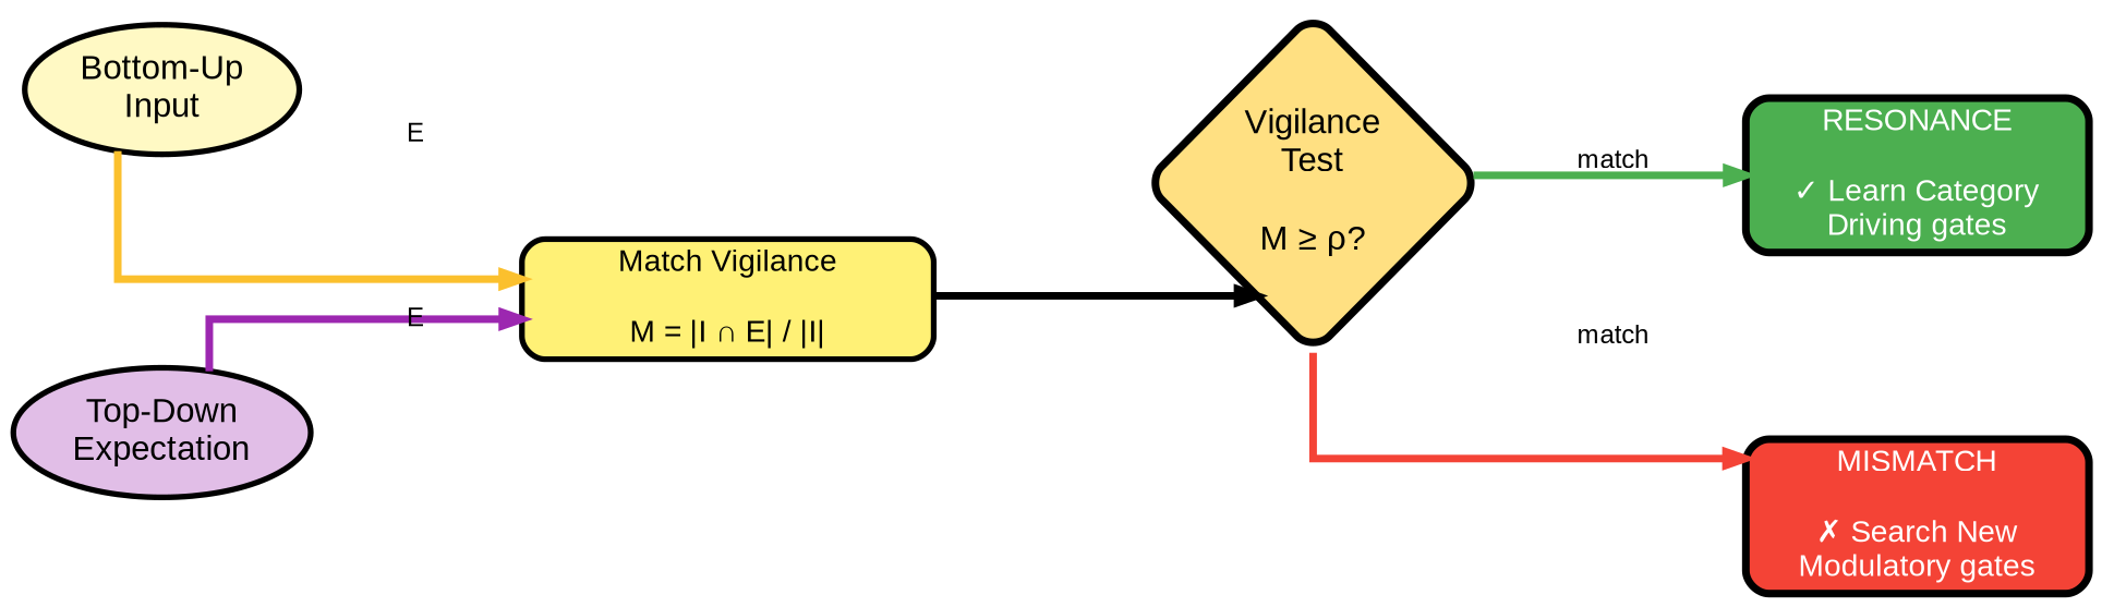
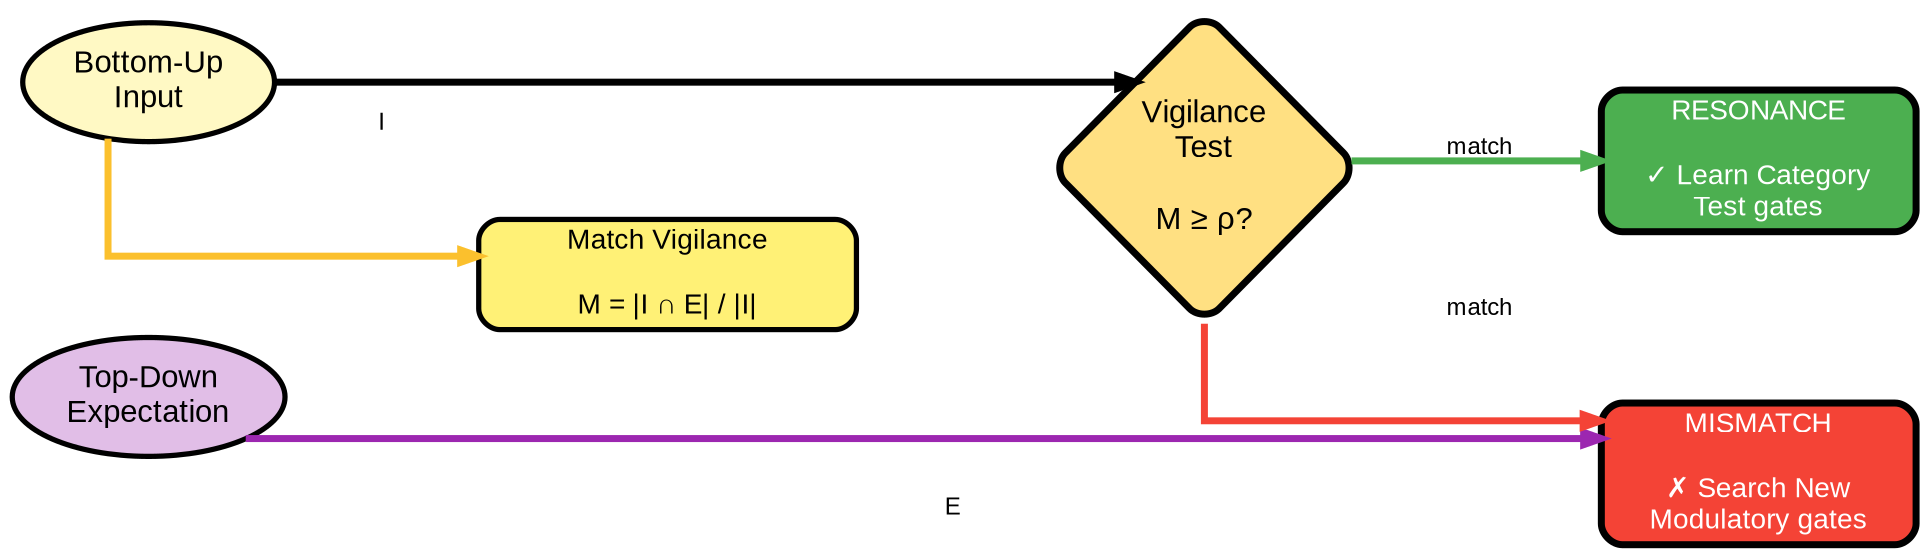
  digraph {
    nodesep=1.0
    rankdir=LR
    ranksep=1.2
    splines=ortho
    node [fontname=Arial fontsize=18 penwidth=3 shape=box style="rounded,filled"]
    edge [fontname=Arial fontsize=14 penwidth=4]
    n1 [fillcolor="#FFF9C4" label="Bottom-Up\nInput" shape=ellipse]
    n2 [fillcolor="#E1BEE7" label="Top-Down\nExpectation" shape=ellipse]
-   n3 [fillcolor="#4CAF50" fontcolor=white fontsize=16 label="RESONANCE\n\n✓ Learn Category\nDriving gates" penwidth=4 style="rounded,filled,bold" width=2.5]
+   n3 [fillcolor="#4CAF50" fontcolor=white fontsize=16 label="RESONANCE\n\n✓ Learn Category\nTest gates" penwidth=4 style="rounded,filled,bold" width=2.5]
    n4 [fillcolor="#F44336" fontcolor=white fontsize=16 label="MISMATCH\n\n✗ Search New\nModulatory gates" penwidth=4 style="rounded,filled,bold" width=2.5]
    n5 [fillcolor="#FFF176" fontsize=16 label="Match Vigilance\n\nM = |I ∩ E| / |I|" width=3]
    n6 [fillcolor="#FFE082" label="Vigilance\nTest\n\nM ≥ ρ?" penwidth=4 shape=diamond]
    subgraph sub_1 {
      rank=same
      n1
      n2
    }
    subgraph sub_2 {
      rank=same
      n3
      n4
    }
-   n1 -> n5 [color="#FBC02D" label="  E  "]
-   n2 -> n5 [color="#9C27B0" label="  E  "]
-   n5 -> n6
+   n1 -> n5 [color="#FBC02D" label="  I  "]
+   n2 -> n4 [color="#9C27B0" label="  E  "]
+   n1 -> n6
    n6 -> n3 [color="#4CAF50" label="  match  "]
    n6 -> n4 [color="#F44336" label="  match  "]
  }
